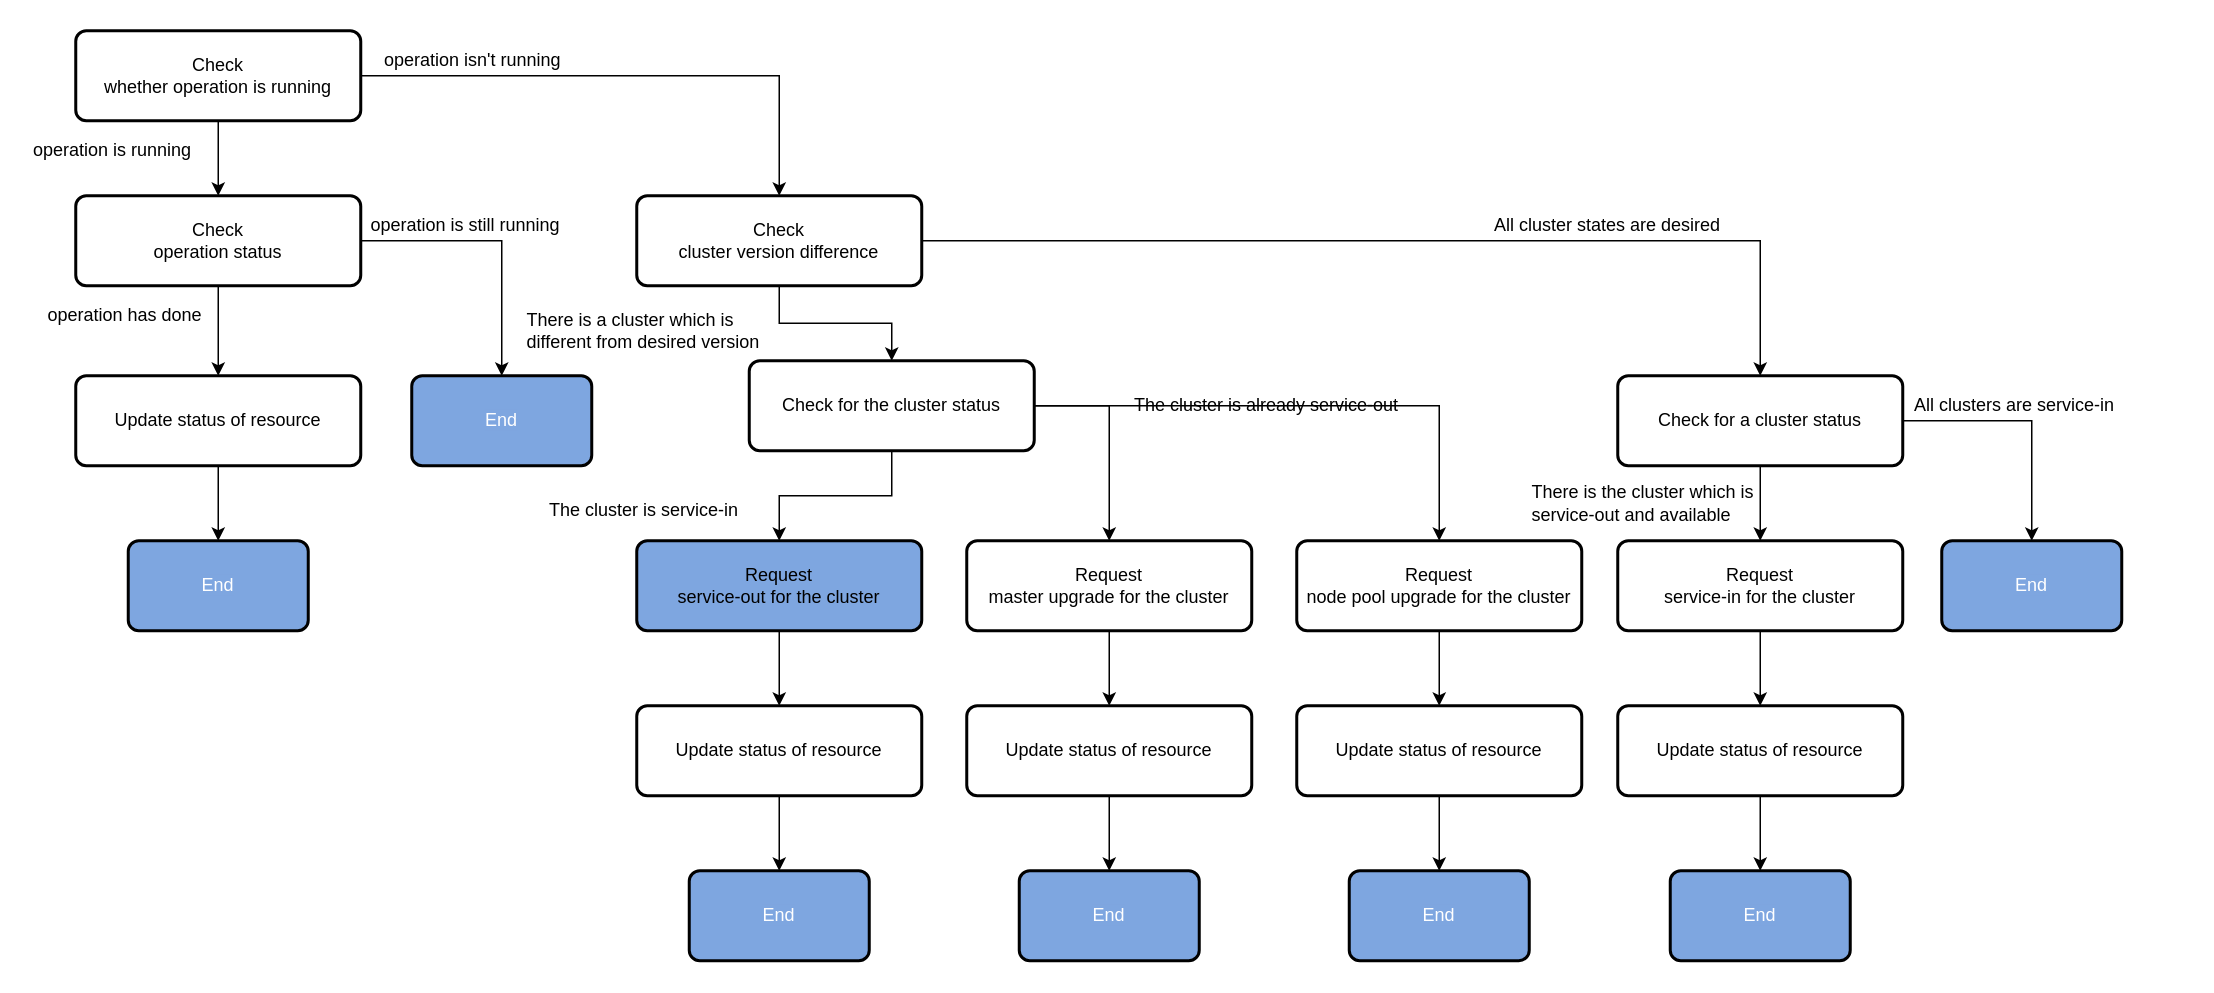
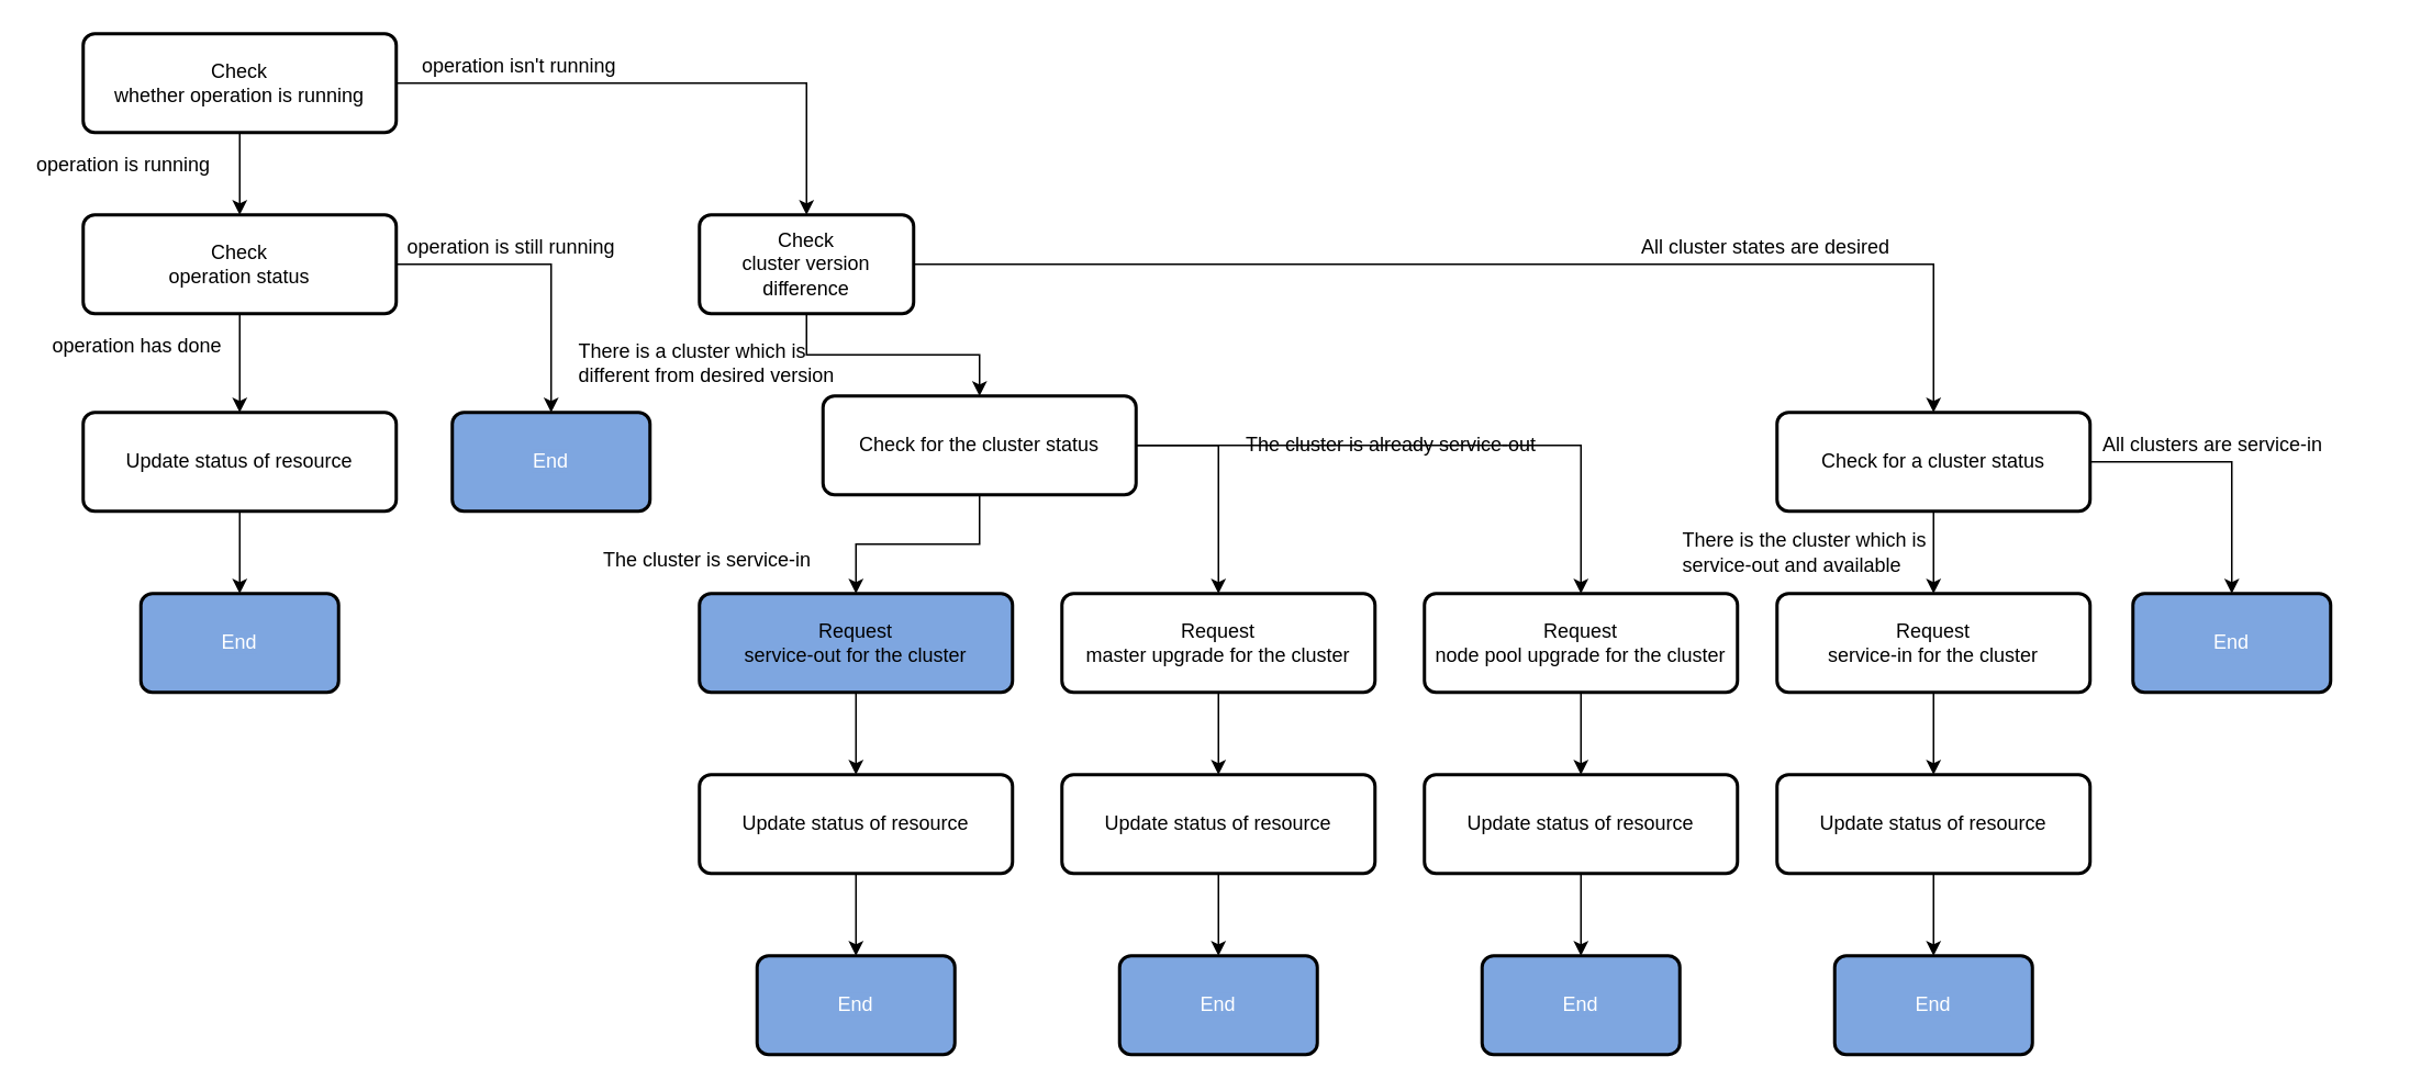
  <mxCell id="0" />
  <mxCell id="1" parent="0" />
  <mxCell id="2" style="edgeStyle=orthogonalEdgeStyle;rounded=0;orthogonalLoop=1;jettySize=auto;html=1;exitX=0.5;exitY=1;exitDx=0;exitDy=0;entryX=0.5;entryY=0;entryDx=0;entryDy=0;" parent="1" source="4" target="7" edge="1"><mxGeometry relative="1" as="geometry" /></mxCell>
  <mxCell id="3" style="edgeStyle=orthogonalEdgeStyle;rounded=0;orthogonalLoop=1;jettySize=auto;html=1;exitX=1;exitY=0.5;exitDx=0;exitDy=0;entryX=0.5;entryY=0;entryDx=0;entryDy=0;" edge="1" parent="1" source="4" target="14"><mxGeometry relative="1" as="geometry" /></mxCell>
  <mxCell id="4" value="Check &lt;br&gt;whether operation is running" style="rounded=1;whiteSpace=wrap;html=1;absoluteArcSize=1;arcSize=14;strokeWidth=2;" parent="1" vertex="1"><mxGeometry x="50" y="20" width="190" height="60" as="geometry" /></mxCell>
  <mxCell id="5" style="edgeStyle=orthogonalEdgeStyle;rounded=0;orthogonalLoop=1;jettySize=auto;html=1;exitX=0.5;exitY=1;exitDx=0;exitDy=0;entryX=0.5;entryY=0;entryDx=0;entryDy=0;" parent="1" source="7" target="9" edge="1"><mxGeometry relative="1" as="geometry"><mxPoint x="385" y="270" as="targetPoint" /></mxGeometry></mxCell>
  <mxCell id="6" style="edgeStyle=orthogonalEdgeStyle;rounded=0;orthogonalLoop=1;jettySize=auto;html=1;exitX=1;exitY=0.5;exitDx=0;exitDy=0;entryX=0.5;entryY=0;entryDx=0;entryDy=0;" edge="1" parent="1" source="7" target="38"><mxGeometry relative="1" as="geometry" /></mxCell>
  <mxCell id="7" value="Check&lt;br&gt;operation status" style="rounded=1;whiteSpace=wrap;html=1;absoluteArcSize=1;arcSize=14;strokeWidth=2;" parent="1" vertex="1"><mxGeometry x="50" y="130" width="190" height="60" as="geometry" /></mxCell>
  <mxCell id="8" style="edgeStyle=orthogonalEdgeStyle;rounded=0;orthogonalLoop=1;jettySize=auto;html=1;exitX=0.5;exitY=1;exitDx=0;exitDy=0;entryX=0.5;entryY=0;entryDx=0;entryDy=0;" edge="1" parent="1" source="9"><mxGeometry relative="1" as="geometry"><mxPoint x="145" y="360" as="targetPoint" /></mxGeometry></mxCell>
  <mxCell id="9" value="Update status of resource" style="rounded=1;whiteSpace=wrap;html=1;absoluteArcSize=1;arcSize=14;strokeWidth=2;" parent="1" vertex="1"><mxGeometry x="50" y="250" width="190" height="60" as="geometry" /></mxCell>
  <mxCell id="10" value="operation has done" style="text;html=1;strokeColor=none;fillColor=none;align=center;verticalAlign=middle;whiteSpace=wrap;rounded=0;" parent="1" vertex="1"><mxGeometry x="28" y="200" width="110" height="20" as="geometry" /></mxCell>
  <mxCell id="11" value="operation is running" style="text;html=1;strokeColor=none;fillColor=none;align=left;verticalAlign=middle;whiteSpace=wrap;rounded=0;" parent="1" vertex="1"><mxGeometry x="20" y="90" width="110" height="20" as="geometry" /></mxCell>
  <mxCell id="12" style="edgeStyle=orthogonalEdgeStyle;rounded=0;orthogonalLoop=1;jettySize=auto;html=1;exitX=0.5;exitY=1;exitDx=0;exitDy=0;entryX=0.5;entryY=0;entryDx=0;entryDy=0;" parent="1" source="14" target="20" edge="1"><mxGeometry relative="1" as="geometry" /></mxCell>
  <mxCell id="13" style="edgeStyle=orthogonalEdgeStyle;rounded=0;orthogonalLoop=1;jettySize=auto;html=1;exitX=1;exitY=0.5;exitDx=0;exitDy=0;entryX=0.5;entryY=0;entryDx=0;entryDy=0;" edge="1" parent="1" source="14" target="32"><mxGeometry relative="1" as="geometry" /></mxCell>
- <mxCell id="14" value="Check &lt;br&gt;cluster version difference" style="rounded=1;whiteSpace=wrap;html=1;absoluteArcSize=1;arcSize=14;strokeWidth=2;" parent="1" vertex="1"><mxGeometry x="424" y="130" width="190" height="60" as="geometry" /></mxCell>
+ <mxCell id="14" value="Check &lt;br&gt;cluster version difference" style="rounded=1;whiteSpace=wrap;html=1;absoluteArcSize=1;arcSize=14;strokeWidth=2;" parent="1" vertex="1"><mxGeometry x="424" y="130" width="130" height="60" as="geometry" /></mxCell>
  <mxCell id="15" value="operation isn't running" style="text;html=1;strokeColor=none;fillColor=none;align=left;verticalAlign=middle;whiteSpace=wrap;rounded=0;" parent="1" vertex="1"><mxGeometry x="254" y="30" width="126" height="20" as="geometry" /></mxCell>
  <mxCell id="16" value="operation is still running" style="text;html=1;strokeColor=none;fillColor=none;align=center;verticalAlign=middle;whiteSpace=wrap;rounded=0;" parent="1" vertex="1"><mxGeometry x="240" y="140" width="140" height="20" as="geometry" /></mxCell>
  <mxCell id="17" style="edgeStyle=orthogonalEdgeStyle;rounded=0;orthogonalLoop=1;jettySize=auto;html=1;exitX=0.5;exitY=1;exitDx=0;exitDy=0;entryX=0.5;entryY=0;entryDx=0;entryDy=0;" parent="1" source="20" target="22" edge="1"><mxGeometry relative="1" as="geometry" /></mxCell>
  <mxCell id="18" style="edgeStyle=orthogonalEdgeStyle;rounded=0;orthogonalLoop=1;jettySize=auto;html=1;exitX=1;exitY=0.5;exitDx=0;exitDy=0;entryX=0.5;entryY=0;entryDx=0;entryDy=0;" edge="1" parent="1" source="20" target="25"><mxGeometry relative="1" as="geometry" /></mxCell>
  <mxCell id="19" style="edgeStyle=orthogonalEdgeStyle;rounded=0;orthogonalLoop=1;jettySize=auto;html=1;exitX=1;exitY=0.5;exitDx=0;exitDy=0;entryX=0.5;entryY=0;entryDx=0;entryDy=0;" edge="1" parent="1" source="20" target="29"><mxGeometry relative="1" as="geometry" /></mxCell>
  <mxCell id="20" value="Check for the cluster status" style="rounded=1;whiteSpace=wrap;html=1;absoluteArcSize=1;arcSize=14;strokeWidth=2;" parent="1" vertex="1"><mxGeometry x="499" y="240" width="190" height="60" as="geometry" /></mxCell>
  <mxCell id="21" style="edgeStyle=orthogonalEdgeStyle;rounded=0;orthogonalLoop=1;jettySize=auto;html=1;exitX=0.5;exitY=1;exitDx=0;exitDy=0;entryX=0.5;entryY=0;entryDx=0;entryDy=0;" edge="1" parent="1" source="22" target="41"><mxGeometry relative="1" as="geometry" /></mxCell>
  <mxCell id="22" value="Request&lt;br&gt;service-out for the cluster" style="rounded=1;whiteSpace=wrap;html=1;absoluteArcSize=1;arcSize=14;strokeWidth=2;fillColor=#7ea6e0;" parent="1" vertex="1"><mxGeometry x="424" y="360" width="190" height="60" as="geometry" /></mxCell>
  <mxCell id="23" value="There is a cluster which is different from desired version" style="text;html=1;strokeColor=none;fillColor=none;align=left;verticalAlign=middle;whiteSpace=wrap;rounded=0;" parent="1" vertex="1"><mxGeometry x="349" y="210" width="180" height="20" as="geometry" /></mxCell>
  <mxCell id="24" style="edgeStyle=orthogonalEdgeStyle;rounded=0;orthogonalLoop=1;jettySize=auto;html=1;exitX=0.5;exitY=1;exitDx=0;exitDy=0;entryX=0.5;entryY=0;entryDx=0;entryDy=0;" edge="1" parent="1" source="25" target="44"><mxGeometry relative="1" as="geometry" /></mxCell>
  <mxCell id="25" value="Request&lt;br&gt;master upgrade for the cluster" style="rounded=1;whiteSpace=wrap;html=1;absoluteArcSize=1;arcSize=14;strokeWidth=2;" parent="1" vertex="1"><mxGeometry x="644" y="360" width="190" height="60" as="geometry" /></mxCell>
  <mxCell id="26" value="The cluster is service-in" style="text;html=1;strokeColor=none;fillColor=none;align=left;verticalAlign=middle;whiteSpace=wrap;rounded=0;" parent="1" vertex="1"><mxGeometry x="364" y="330" width="150" height="20" as="geometry" /></mxCell>
  <mxCell id="27" value="The cluster is already service-out" style="text;html=1;strokeColor=none;fillColor=none;align=left;verticalAlign=middle;whiteSpace=wrap;rounded=0;" parent="1" vertex="1"><mxGeometry x="754" y="260" width="190" height="20" as="geometry" /></mxCell>
  <mxCell id="28" style="edgeStyle=orthogonalEdgeStyle;rounded=0;orthogonalLoop=1;jettySize=auto;html=1;exitX=0.5;exitY=1;exitDx=0;exitDy=0;entryX=0.5;entryY=0;entryDx=0;entryDy=0;" edge="1" parent="1" source="29" target="47"><mxGeometry relative="1" as="geometry" /></mxCell>
  <mxCell id="29" value="Request&lt;br&gt;node pool upgrade for the cluster" style="rounded=1;whiteSpace=wrap;html=1;absoluteArcSize=1;arcSize=14;strokeWidth=2;" parent="1" vertex="1"><mxGeometry x="864" y="360" width="190" height="60" as="geometry" /></mxCell>
  <mxCell id="30" style="edgeStyle=orthogonalEdgeStyle;rounded=0;orthogonalLoop=1;jettySize=auto;html=1;exitX=0.5;exitY=1;exitDx=0;exitDy=0;entryX=0.5;entryY=0;entryDx=0;entryDy=0;" parent="1" source="32" target="35" edge="1"><mxGeometry relative="1" as="geometry" /></mxCell>
  <mxCell id="31" style="edgeStyle=orthogonalEdgeStyle;rounded=0;orthogonalLoop=1;jettySize=auto;html=1;exitX=1;exitY=0.5;exitDx=0;exitDy=0;entryX=0.5;entryY=0;entryDx=0;entryDy=0;" edge="1" parent="1" source="32" target="52"><mxGeometry relative="1" as="geometry" /></mxCell>
  <mxCell id="32" value="Check for a cluster status" style="rounded=1;whiteSpace=wrap;html=1;absoluteArcSize=1;arcSize=14;strokeWidth=2;" parent="1" vertex="1"><mxGeometry x="1078" y="250" width="190" height="60" as="geometry" /></mxCell>
  <mxCell id="33" value="All cluster states are desired" style="text;html=1;strokeColor=none;fillColor=none;align=left;verticalAlign=middle;whiteSpace=wrap;rounded=0;" parent="1" vertex="1"><mxGeometry x="994" y="140" width="180" height="20" as="geometry" /></mxCell>
  <mxCell id="34" style="edgeStyle=orthogonalEdgeStyle;rounded=0;orthogonalLoop=1;jettySize=auto;html=1;exitX=0.5;exitY=1;exitDx=0;exitDy=0;entryX=0.5;entryY=0;entryDx=0;entryDy=0;" edge="1" parent="1" source="35" target="50"><mxGeometry relative="1" as="geometry" /></mxCell>
  <mxCell id="35" value="Request&lt;br&gt;service-in for the cluster" style="rounded=1;whiteSpace=wrap;html=1;absoluteArcSize=1;arcSize=14;strokeWidth=2;" parent="1" vertex="1"><mxGeometry x="1078" y="360" width="190" height="60" as="geometry" /></mxCell>
  <mxCell id="36" value="There is the cluster which is service-out and available" style="text;html=1;strokeColor=none;fillColor=none;align=left;verticalAlign=middle;whiteSpace=wrap;rounded=0;" parent="1" vertex="1"><mxGeometry x="1019" y="324.5" width="180" height="20" as="geometry" /></mxCell>
  <mxCell id="37" value="All clusters are service-in" style="text;html=1;strokeColor=none;fillColor=none;align=left;verticalAlign=middle;whiteSpace=wrap;rounded=0;" parent="1" vertex="1"><mxGeometry x="1274" y="260" width="180" height="20" as="geometry" /></mxCell>
  <mxCell id="38" value="&lt;span style=&quot;background-color: rgb(126 , 166 , 224)&quot;&gt;&lt;font color=&quot;#ffffff&quot;&gt;End&lt;/font&gt;&lt;/span&gt;" style="rounded=1;whiteSpace=wrap;html=1;absoluteArcSize=1;arcSize=14;strokeWidth=2;fillColor=#7EA6E0;" vertex="1" parent="1"><mxGeometry x="274" y="250" width="120" height="60" as="geometry" /></mxCell>
  <mxCell id="39" value="&lt;span style=&quot;background-color: rgb(126 , 166 , 224)&quot;&gt;&lt;font color=&quot;#ffffff&quot;&gt;End&lt;/font&gt;&lt;/span&gt;" style="rounded=1;whiteSpace=wrap;html=1;absoluteArcSize=1;arcSize=14;strokeWidth=2;fillColor=#7EA6E0;" vertex="1" parent="1"><mxGeometry x="85" y="360" width="120" height="60" as="geometry" /></mxCell>
  <mxCell id="40" style="edgeStyle=orthogonalEdgeStyle;rounded=0;orthogonalLoop=1;jettySize=auto;html=1;exitX=0.5;exitY=1;exitDx=0;exitDy=0;entryX=0.5;entryY=0;entryDx=0;entryDy=0;" edge="1" parent="1" source="41" target="42"><mxGeometry relative="1" as="geometry" /></mxCell>
  <mxCell id="41" value="Update status of resource" style="rounded=1;whiteSpace=wrap;html=1;absoluteArcSize=1;arcSize=14;strokeWidth=2;" vertex="1" parent="1"><mxGeometry x="424" y="470" width="190" height="60" as="geometry" /></mxCell>
  <mxCell id="42" value="&lt;span style=&quot;background-color: rgb(126 , 166 , 224)&quot;&gt;&lt;font color=&quot;#ffffff&quot;&gt;End&lt;/font&gt;&lt;/span&gt;" style="rounded=1;whiteSpace=wrap;html=1;absoluteArcSize=1;arcSize=14;strokeWidth=2;fillColor=#7EA6E0;" vertex="1" parent="1"><mxGeometry x="459" y="580" width="120" height="60" as="geometry" /></mxCell>
  <mxCell id="43" style="edgeStyle=orthogonalEdgeStyle;rounded=0;orthogonalLoop=1;jettySize=auto;html=1;exitX=0.5;exitY=1;exitDx=0;exitDy=0;entryX=0.5;entryY=0;entryDx=0;entryDy=0;" edge="1" parent="1" source="44" target="45"><mxGeometry relative="1" as="geometry" /></mxCell>
  <mxCell id="44" value="Update status of resource" style="rounded=1;whiteSpace=wrap;html=1;absoluteArcSize=1;arcSize=14;strokeWidth=2;" vertex="1" parent="1"><mxGeometry x="644" y="470" width="190" height="60" as="geometry" /></mxCell>
  <mxCell id="45" value="&lt;span style=&quot;background-color: rgb(126 , 166 , 224)&quot;&gt;&lt;font color=&quot;#ffffff&quot;&gt;End&lt;/font&gt;&lt;/span&gt;" style="rounded=1;whiteSpace=wrap;html=1;absoluteArcSize=1;arcSize=14;strokeWidth=2;fillColor=#7EA6E0;" vertex="1" parent="1"><mxGeometry x="679" y="580" width="120" height="60" as="geometry" /></mxCell>
  <mxCell id="46" style="edgeStyle=orthogonalEdgeStyle;rounded=0;orthogonalLoop=1;jettySize=auto;html=1;exitX=0.5;exitY=1;exitDx=0;exitDy=0;" edge="1" parent="1" source="47" target="48"><mxGeometry relative="1" as="geometry" /></mxCell>
  <mxCell id="47" value="Update status of resource" style="rounded=1;whiteSpace=wrap;html=1;absoluteArcSize=1;arcSize=14;strokeWidth=2;" vertex="1" parent="1"><mxGeometry x="864" y="470" width="190" height="60" as="geometry" /></mxCell>
  <mxCell id="48" value="&lt;span style=&quot;background-color: rgb(126 , 166 , 224)&quot;&gt;&lt;font color=&quot;#ffffff&quot;&gt;End&lt;/font&gt;&lt;/span&gt;" style="rounded=1;whiteSpace=wrap;html=1;absoluteArcSize=1;arcSize=14;strokeWidth=2;fillColor=#7EA6E0;" vertex="1" parent="1"><mxGeometry x="899" y="580" width="120" height="60" as="geometry" /></mxCell>
  <mxCell id="49" style="edgeStyle=orthogonalEdgeStyle;rounded=0;orthogonalLoop=1;jettySize=auto;html=1;exitX=0.5;exitY=1;exitDx=0;exitDy=0;entryX=0.5;entryY=0;entryDx=0;entryDy=0;" edge="1" parent="1" source="50" target="51"><mxGeometry relative="1" as="geometry" /></mxCell>
  <mxCell id="50" value="Update status of resource" style="rounded=1;whiteSpace=wrap;html=1;absoluteArcSize=1;arcSize=14;strokeWidth=2;" vertex="1" parent="1"><mxGeometry x="1078" y="470" width="190" height="60" as="geometry" /></mxCell>
  <mxCell id="51" value="&lt;span style=&quot;background-color: rgb(126 , 166 , 224)&quot;&gt;&lt;font color=&quot;#ffffff&quot;&gt;End&lt;/font&gt;&lt;/span&gt;" style="rounded=1;whiteSpace=wrap;html=1;absoluteArcSize=1;arcSize=14;strokeWidth=2;fillColor=#7EA6E0;" vertex="1" parent="1"><mxGeometry x="1113" y="580" width="120" height="60" as="geometry" /></mxCell>
  <mxCell id="52" value="&lt;span style=&quot;background-color: rgb(126 , 166 , 224)&quot;&gt;&lt;font color=&quot;#ffffff&quot;&gt;End&lt;/font&gt;&lt;/span&gt;" style="rounded=1;whiteSpace=wrap;html=1;absoluteArcSize=1;arcSize=14;strokeWidth=2;fillColor=#7EA6E0;" vertex="1" parent="1"><mxGeometry x="1294" y="360" width="120" height="60" as="geometry" /></mxCell>
